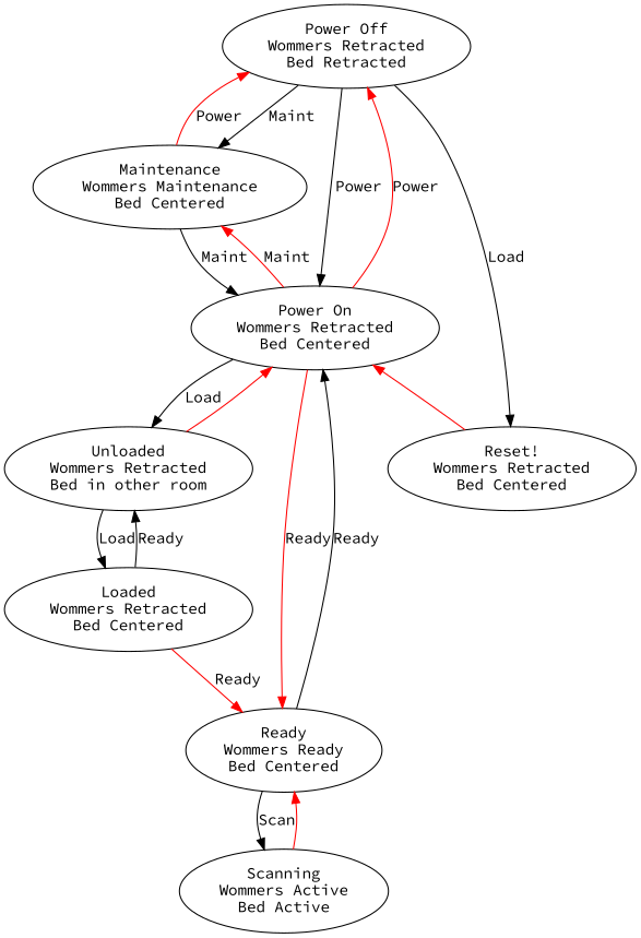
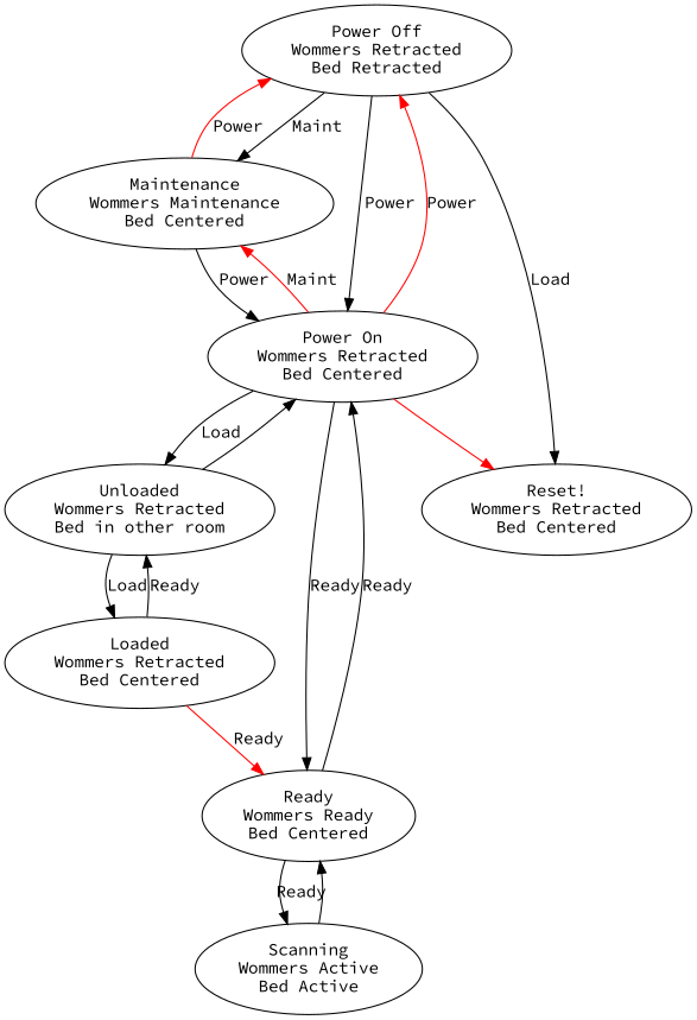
  digraph {
    fontname="Source Code Pro"
    node [fontname="Source Code Pro"]
    edge [fontname="Source Code Pro"]
    n1 [label="Power Off\nWommers Retracted\nBed Retracted"]
    n2 [label="Maintenance\nWommers Maintenance\nBed Centered"]
    n3 [label="Power On\nWommers Retracted\nBed Centered"]
    n4 [label="Reset!\nWommers Retracted\nBed Centered"]
    n5 [label="Unloaded\nWommers Retracted\nBed in other room"]
    n6 [label="Ready\nWommers Ready\nBed Centered"]
    n7 [label="Loaded\nWommers Retracted\nBed Centered"]
    n8 [label="Scanning\nWommers Active\nBed Active"]
    n1 -> n2 [label=Maint]
    n1 -> n3 [label=Power]
    n1 -> n4 [label=Load]
    n2 -> n1 [color=red label=Power]
-   n2 -> n3 [label=Maint]
+   n2 -> n3 [label=Power]
    n3 -> n1 [color=red label=Power]
    n3 -> n2 [color=red label=Maint]
    n3 -> n5 [label=Load]
-   n3 -> n6 [label=Ready color=red]
-   n4 -> n3 [color=red]
-   n5 -> n3 [color=red]
+   n3 -> n6 [label=Ready]
+   n3 -> n4 [color=red]
+   n5 -> n3
    n5 -> n7 [label=Load]
    n6 -> n3 [label=Ready]
-   n6 -> n8 [label=Scan]
+   n6 -> n8 [label=Ready]
    n7 -> n5 [label=Ready]
    n7 -> n6 [color=red label=Ready]
-   n8 -> n6 [color=red]
+   n8 -> n6 [color=black]
  }
